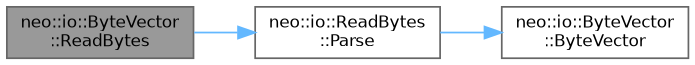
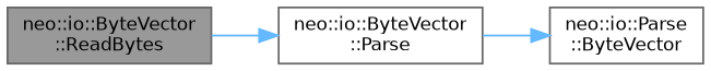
  digraph {
    rankdir=LR
    node [color=grey40 fillcolor=white fontname=Helvetica fontsize=10 shape=box style=filled]
    edge [color=steelblue1 fontname=Helvetica fontsize=10 labelfontname=Helvetica labelfontsize=10 style=solid]
    n1 [color=gray40 fillcolor=grey60 fontcolor=black height=0.2 label="neo::io::ByteVector\l::ReadBytes" width=0.4]
-   n2 [height=0.2 label="neo::io::ReadBytes\l::Parse" width=0.4]
-   n3 [height=0.2 label="neo::io::ByteVector\l::ByteVector" width=0.4]
+   n2 [height=0.2 label="neo::io::ByteVector\l::Parse" width=0.4]
+   n3 [height=0.2 label="neo::io::Parse\l::ByteVector" width=0.4]
    n1 -> n2
    n2 -> n3
  }
